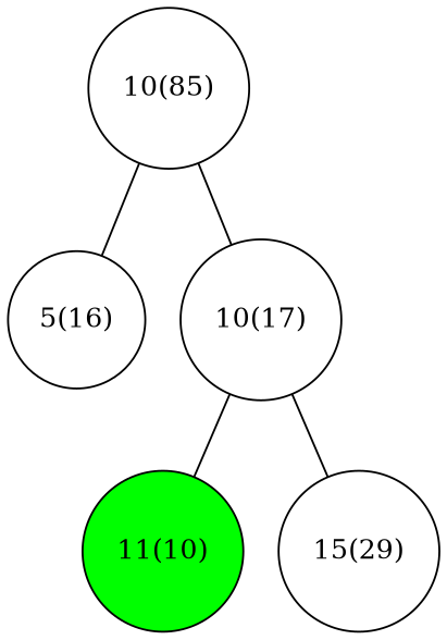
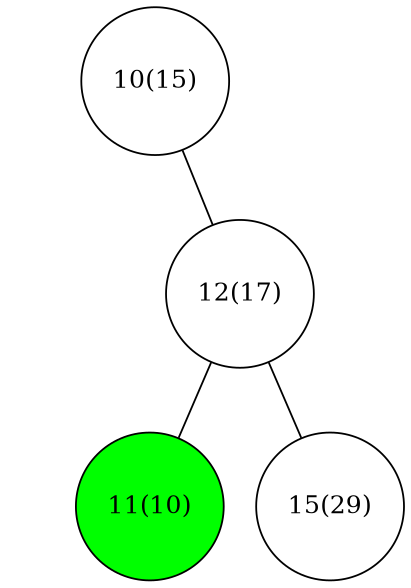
  graph {
    node [fillcolor="#FFFFFF" shape=circle style=filled]
-   n1 [label="10(85)"]
-   n2 [label="5(16)"]
-   n3 [label="10(17)"]
+   n1 [label="10(15)"]
+   n3 [label="12(17)"]
    n4 [fillcolor="#00FF00" label="11(10)"]
    n5 [label="15(29)"]
-   n1 -- n2
    n1 -- n3
    n3 -- n4
    n3 -- n5
  }
